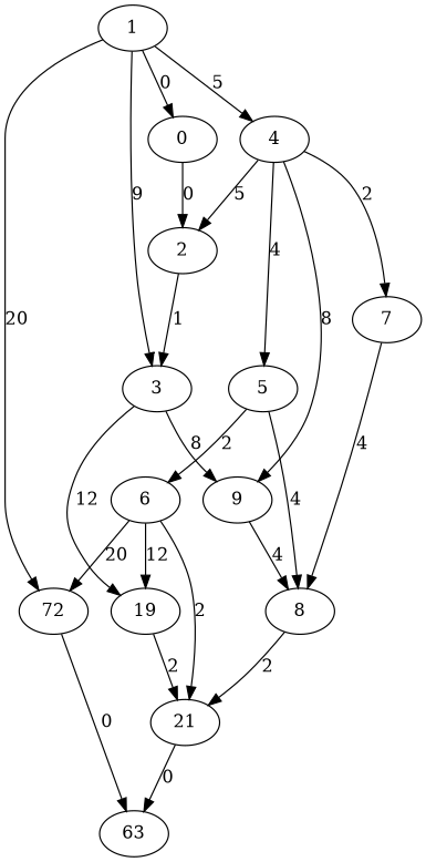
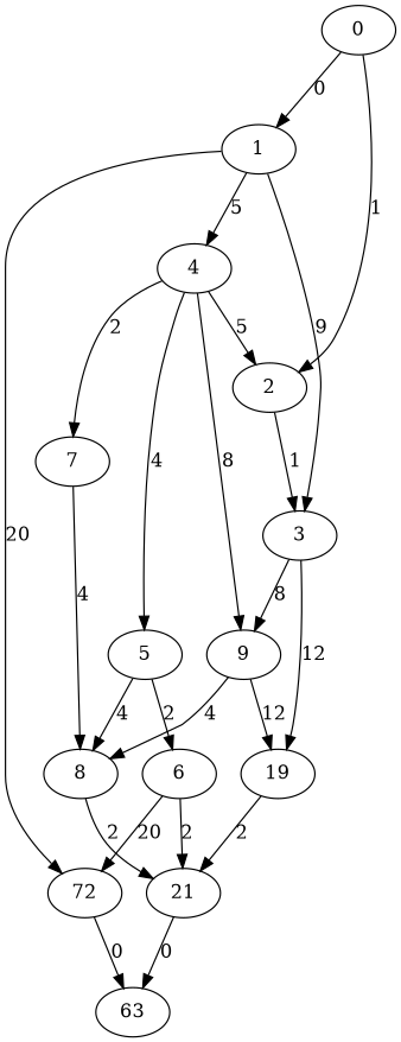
  digraph {
    n1 [label=21]
    6
    n3 [label=72]
    n4 [label=63]
    8
    1
    4
    3
    7
    5
    9
    2
    n13 [label=19]
    0
    n1 -> n4 [label=0]
    6 -> n1 [label=2]
    6 -> n3 [label=20]
    n3 -> n4 [label=0]
    8 -> n1 [label=2]
    1 -> n3 [label=20]
    1 -> 4 [label=5]
    1 -> 3 [label=9]
    4 -> 7 [label=2]
    4 -> 5 [label=4]
    4 -> 9 [label=8]
    4 -> 2 [label=5]
    3 -> 9 [label=8]
    3 -> n13 [label=12]
    7 -> 8 [label=4]
    5 -> 6 [label=2]
    5 -> 8 [label=4]
    9 -> 8 [label=4]
-   6 -> n13 [label=12]
+   9 -> n13 [label=12]
    2 -> 3 [label=1]
    n13 -> n1 [label=2]
-   1 -> 0 [label=0]
-   0 -> 2 [label=0]
+   0 -> 1 [label=0]
+   0 -> 2 [label=1]
  }
